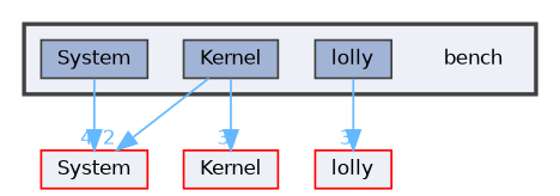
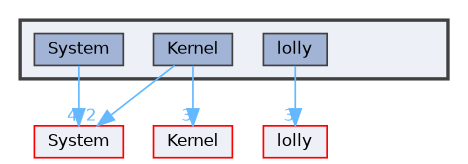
  digraph {
    compound=true
    node [fontname=Helvetica fontsize=10 shape=box color=grey25 fillcolor="#a2b4d6" style=filled]
    edge [color=steelblue1 fontcolor=steelblue1 fontname=Helvetica fontsize=10 headlabel=3 labeldistance=1.5 labelfontname=Helvetica labelfontsize=10]
-   n1 [height=0.2 label=bench shape=plaintext width=0.4 color="" fillcolor="" style=""]
    n2 [height=0.2 label=Kernel width=0.4]
    n3 [height=0.2 label=lolly width=0.4]
    n4 [height=0.2 label=System width=0.4]
    n5 [color=red fillcolor="#edf0f7" height=0.2 label=System width=0.4]
    n6 [color=red fillcolor="#edf0f7" height=0.2 label=Kernel width=0.4]
    n7 [color=red fillcolor="#edf0f7" height=0.2 label=lolly width=0.4]
    subgraph cluster_1 {
      bgcolor="#edf0f7"
      fontname=Helvetica
      fontsize=10
      pencolor=grey25
      style="filled,bold"
-     n1
      n2
      n3
      n4
    }
    n2 -> n5 [headlabel=2]
    n2 -> n6
    n3 -> n7
    n4 -> n5 [headlabel=4]
  }
